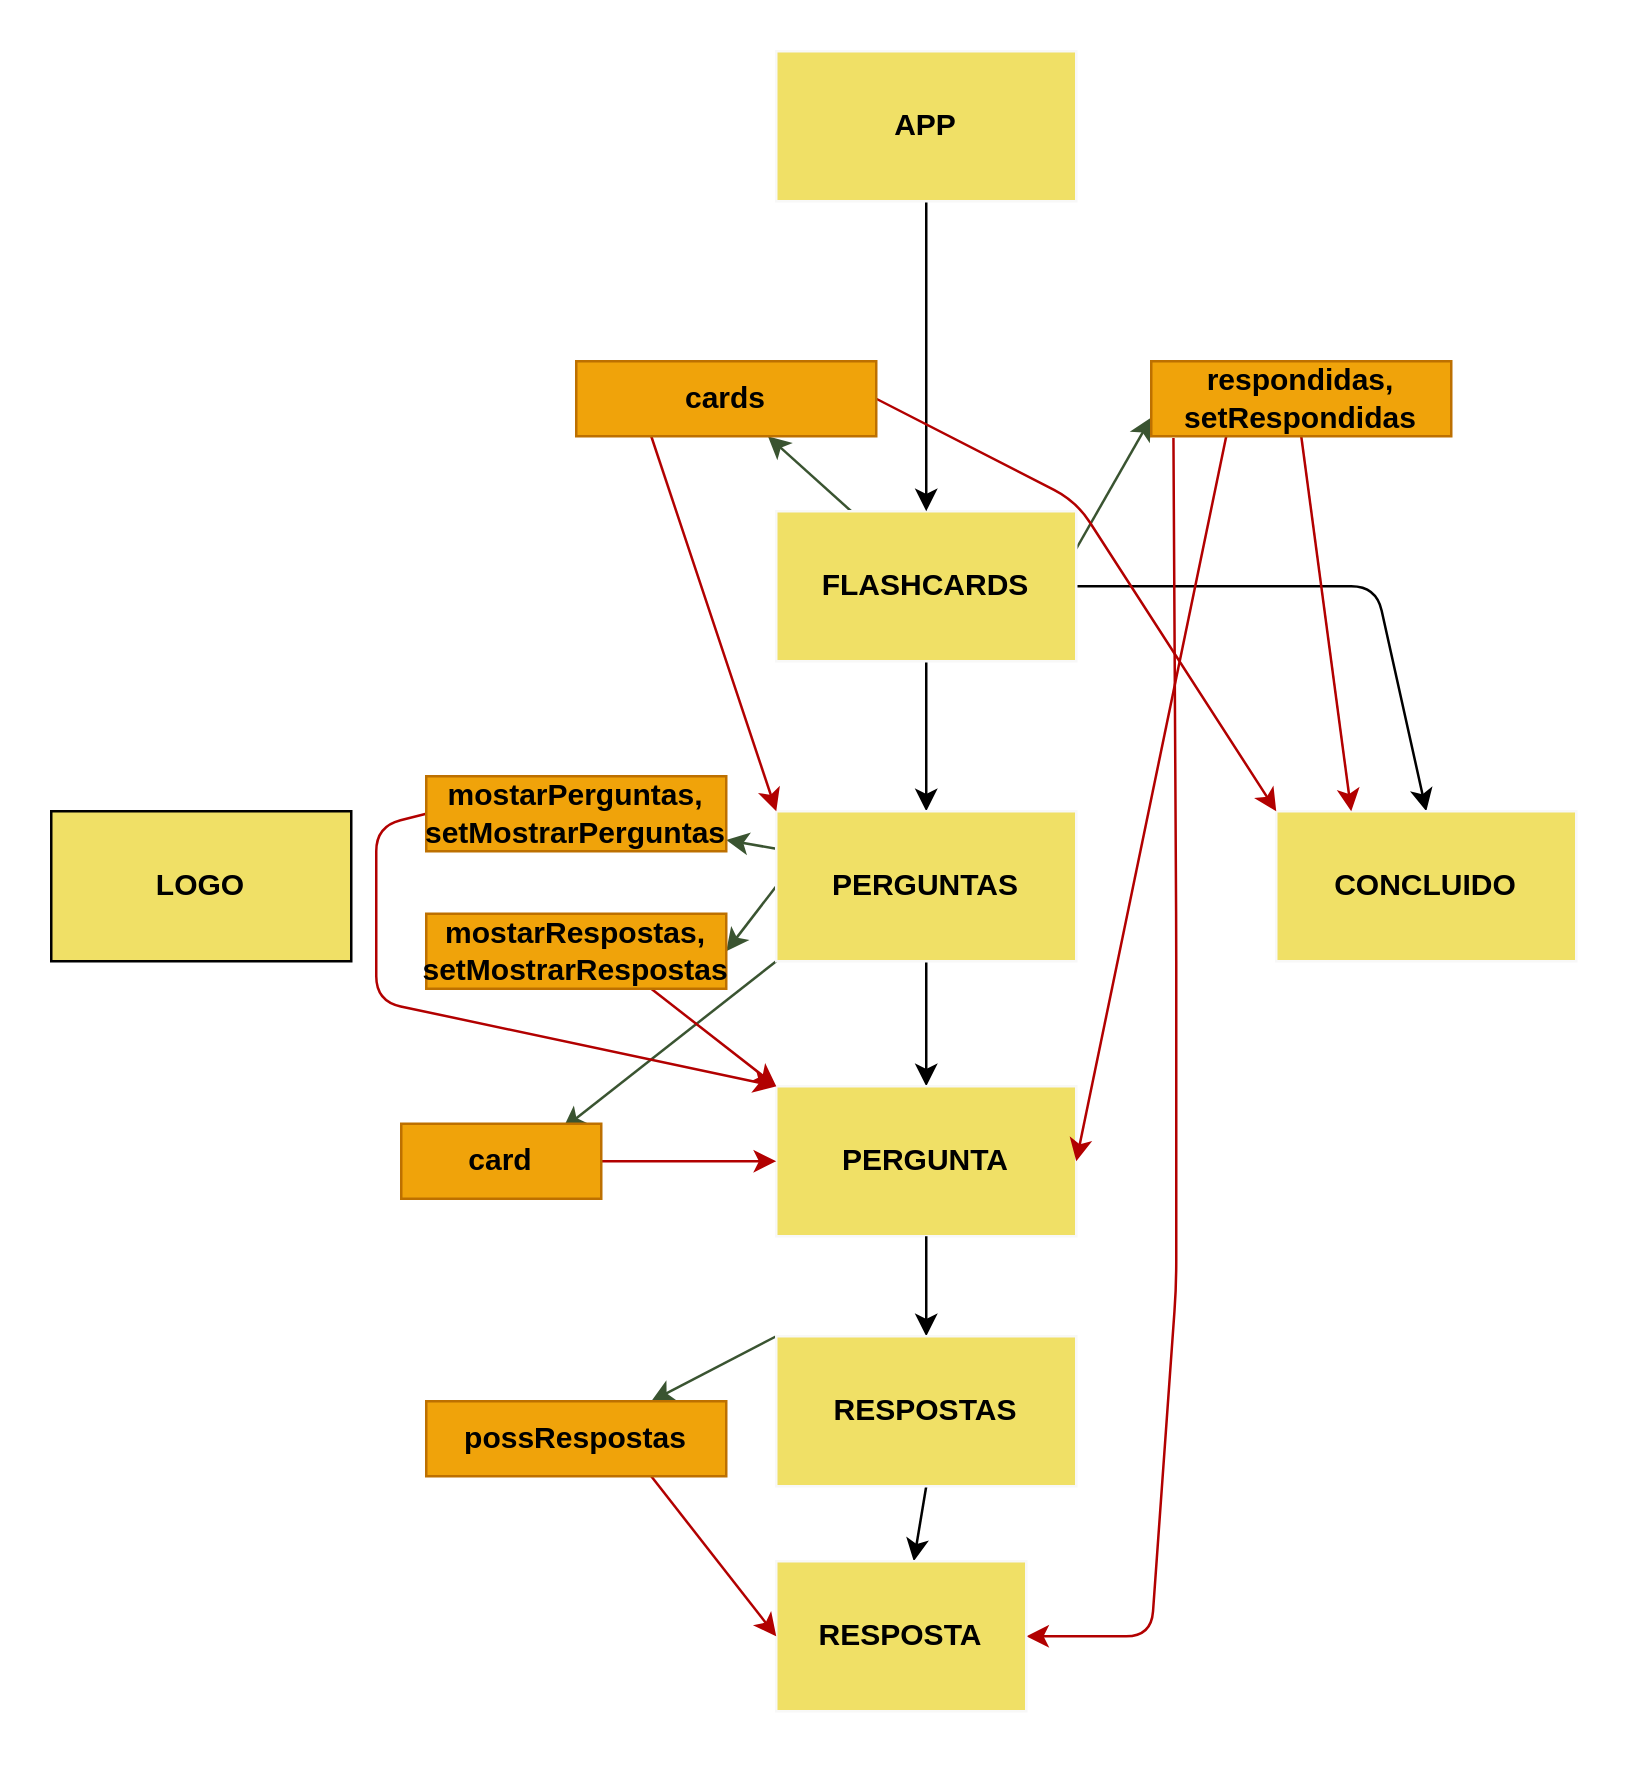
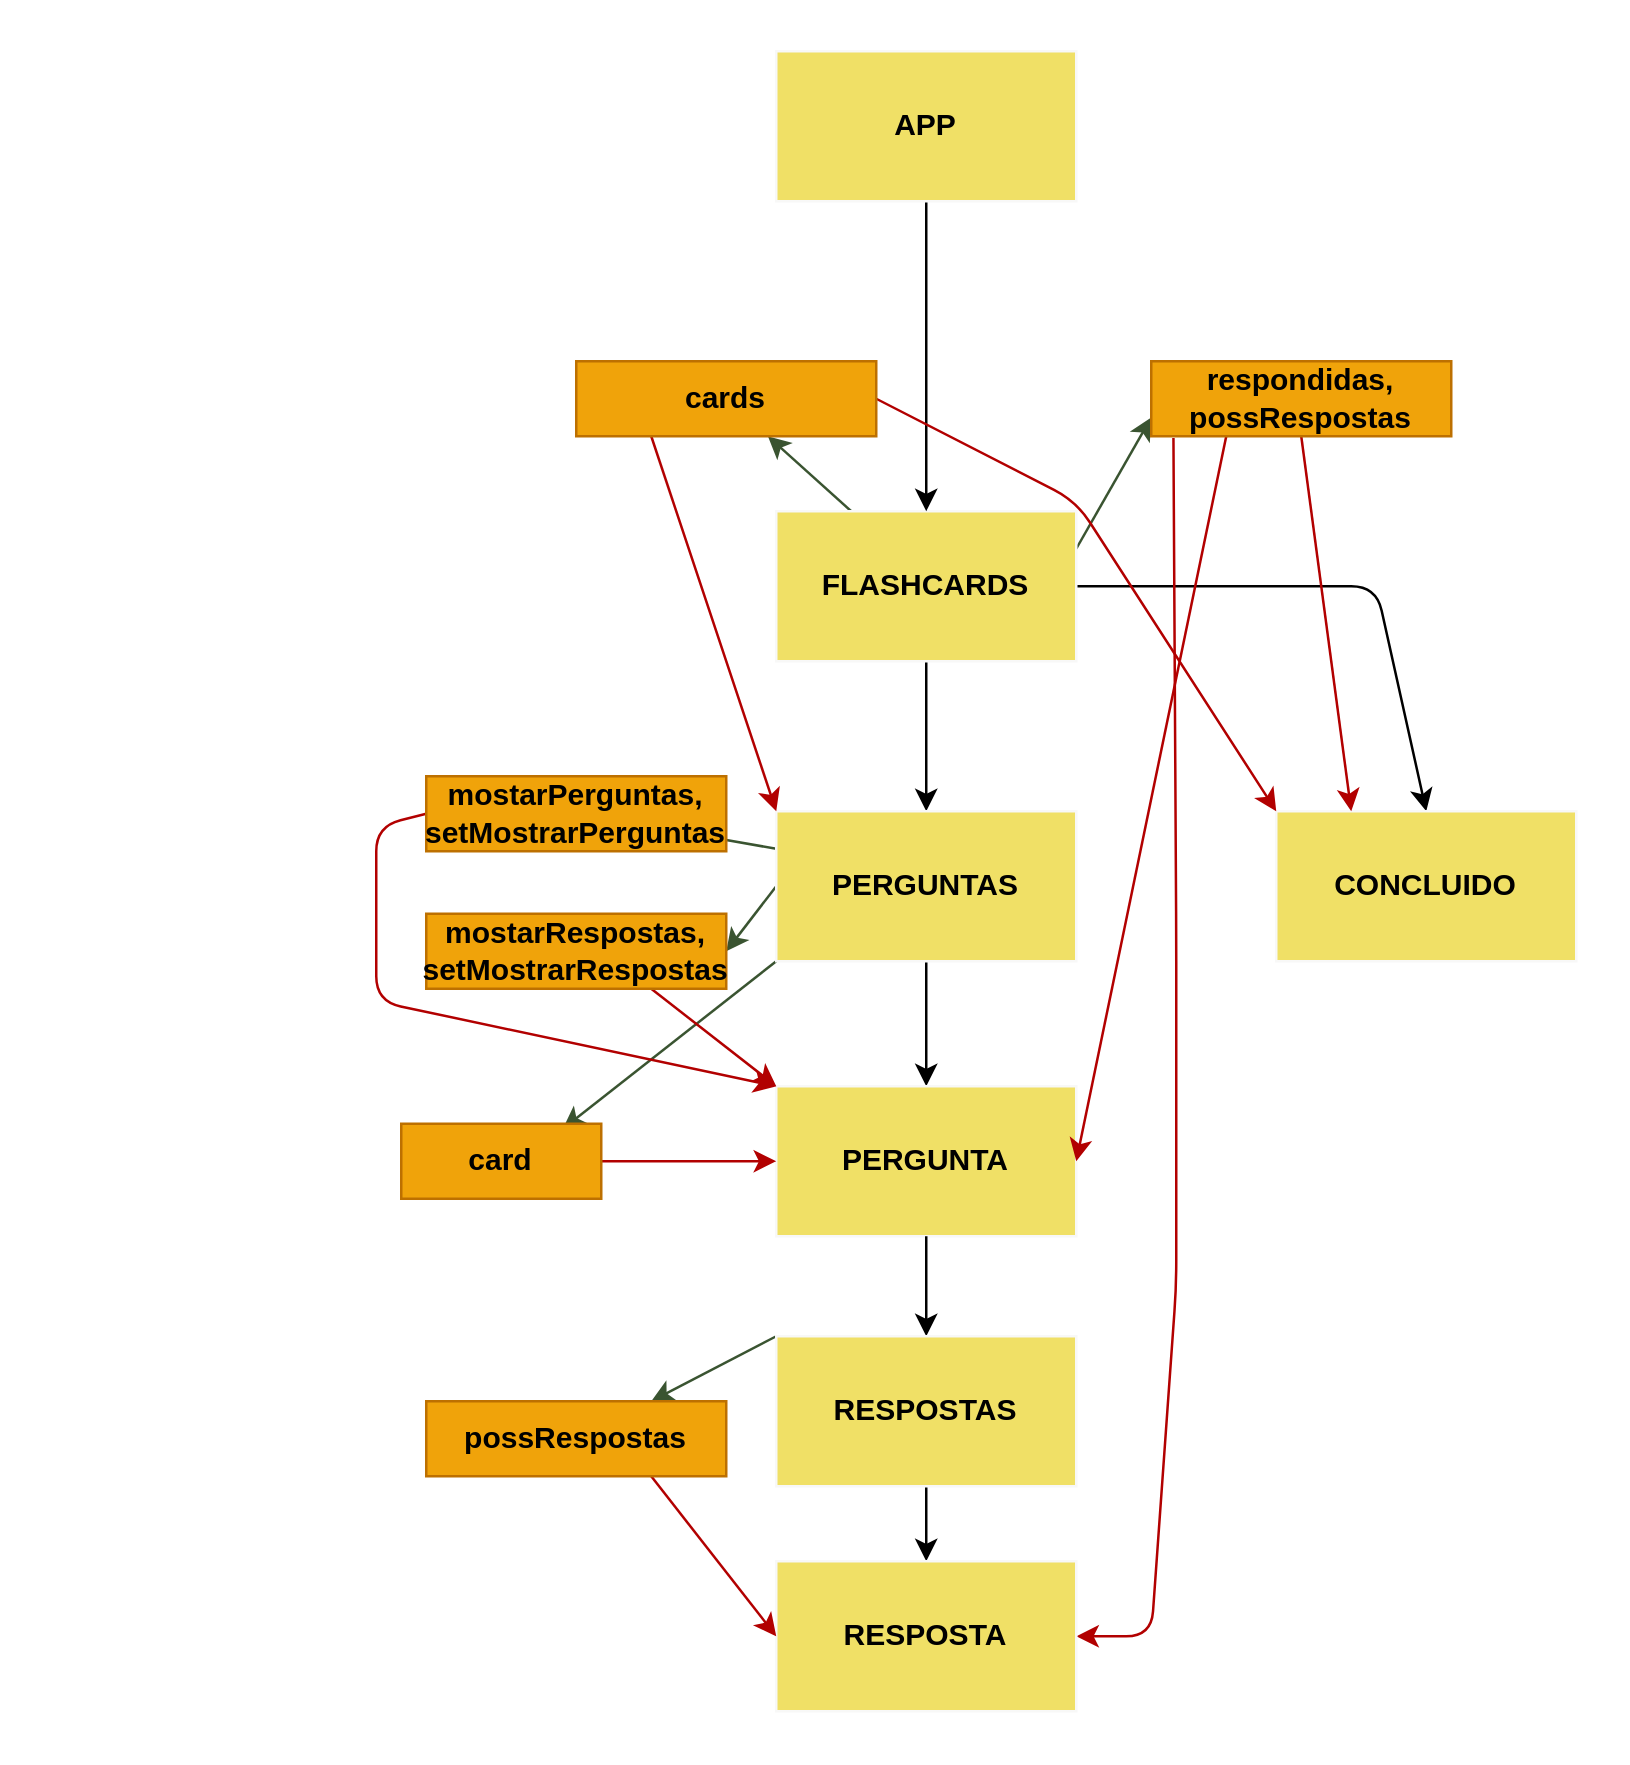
  <mxCell id="0" />
  <mxCell id="1" parent="0" />
  <mxCell id="2" style="edgeStyle=none;html=1;exitX=1;exitY=0.5;exitDx=0;exitDy=0;entryX=0.5;entryY=0;entryDx=0;entryDy=0;fontColor=#000000;" parent="1" source="6" target="14" edge="1"><mxGeometry relative="1" as="geometry"><Array as="points"><mxPoint x="550" y="234" /></Array></mxGeometry></mxCell>
  <mxCell id="3" style="edgeStyle=none;html=1;exitX=1;exitY=0.25;exitDx=0;exitDy=0;entryX=0;entryY=0.75;entryDx=0;entryDy=0;fontColor=#000000;fillColor=#6d8764;strokeColor=#3A5431;" parent="1" source="6" target="18" edge="1"><mxGeometry relative="1" as="geometry" /></mxCell>
  <mxCell id="4" style="edgeStyle=none;html=1;exitX=0.5;exitY=1;exitDx=0;exitDy=0;fontColor=#000000;" parent="1" source="6" target="12" edge="1"><mxGeometry relative="1" as="geometry" /></mxCell>
  <mxCell id="5" style="edgeStyle=none;html=1;exitX=0.25;exitY=0;exitDx=0;exitDy=0;fillColor=#6d8764;strokeColor=#3A5431;" edge="1" parent="1" source="6" target="28"><mxGeometry relative="1" as="geometry" /></mxCell>
  <mxCell id="6" value="FLASHCARDS" style="rounded=0;whiteSpace=wrap;html=1;fillColor=#f0e066;fontColor=#000000;strokeColor=#f8f8f7;gradientColor=none;fontStyle=1" parent="1" vertex="1"><mxGeometry x="310" y="204" width="120" height="60" as="geometry" /></mxCell>
- <mxCell id="7" value="LOGO" style="rounded=0;whiteSpace=wrap;html=1;fillColor=#f0e066;gradientColor=none;fontColor=#000000;fontStyle=1" parent="1" vertex="1"><mxGeometry x="20" y="324" width="120" height="60" as="geometry" /></mxCell>
  <mxCell id="8" style="edgeStyle=none;html=1;exitX=0.5;exitY=1;exitDx=0;exitDy=0;fontColor=#000000;" parent="1" source="12" target="13" edge="1"><mxGeometry relative="1" as="geometry" /></mxCell>
  <mxCell id="9" style="edgeStyle=none;html=1;exitX=0;exitY=1;exitDx=0;exitDy=0;entryX=0.808;entryY=0.067;entryDx=0;entryDy=0;entryPerimeter=0;fillColor=#6d8764;strokeColor=#3A5431;" edge="1" parent="1" source="12" target="30"><mxGeometry relative="1" as="geometry" /></mxCell>
- <mxCell id="10" style="edgeStyle=none;html=1;exitX=0;exitY=0.25;exitDx=0;exitDy=0;fillColor=#6d8764;strokeColor=#3A5431;" edge="1" parent="1" source="12" target="34"><mxGeometry relative="1" as="geometry" /></mxCell>
+ <mxCell id="10" style="edgeStyle=none;html=1;exitX=0;exitY=0.25;exitDx=0;exitDy=0;fillColor=#6d8764;strokeColor=#3A5431;endArrow=none;" edge="1" parent="1" source="12" target="34"><mxGeometry relative="1" as="geometry" /></mxCell>
  <mxCell id="11" style="edgeStyle=none;html=1;exitX=0;exitY=0.5;exitDx=0;exitDy=0;entryX=1;entryY=0.5;entryDx=0;entryDy=0;fillColor=#6d8764;strokeColor=#3A5431;" edge="1" parent="1" source="12" target="36"><mxGeometry relative="1" as="geometry" /></mxCell>
  <mxCell id="12" value="PERGUNTAS" style="rounded=0;whiteSpace=wrap;html=1;strokeColor=#f8f8f7;fontColor=#000000;fillColor=#f0e066;gradientColor=none;fontStyle=1" parent="1" vertex="1"><mxGeometry x="310" y="324" width="120" height="60" as="geometry" /></mxCell>
  <mxCell id="13" value="PERGUNTA" style="rounded=0;whiteSpace=wrap;html=1;strokeColor=#f8f8f7;fontColor=#000000;fillColor=#f0e066;gradientColor=none;fontStyle=1" parent="1" vertex="1"><mxGeometry x="310" y="434" width="120" height="60" as="geometry" /></mxCell>
  <mxCell id="14" value="CONCLUIDO" style="rounded=0;whiteSpace=wrap;html=1;strokeColor=#f8f8f7;fontColor=#000000;fillColor=#f0e066;gradientColor=none;fontStyle=1" parent="1" vertex="1"><mxGeometry x="510" y="324" width="120" height="60" as="geometry" /></mxCell>
  <mxCell id="15" style="edgeStyle=none;html=1;exitX=0.5;exitY=1;exitDx=0;exitDy=0;entryX=0.25;entryY=0;entryDx=0;entryDy=0;fontColor=#000000;fillColor=#e51400;strokeColor=#B20000;" parent="1" source="18" target="14" edge="1"><mxGeometry relative="1" as="geometry" /></mxCell>
  <mxCell id="16" style="edgeStyle=none;html=1;exitX=0.074;exitY=1.022;exitDx=0;exitDy=0;entryX=1;entryY=0.5;entryDx=0;entryDy=0;fontColor=#000000;fillColor=#e51400;strokeColor=#B20000;exitPerimeter=0;" parent="1" source="18" target="23" edge="1"><mxGeometry relative="1" as="geometry"><Array as="points"><mxPoint x="470" y="374" /><mxPoint x="470" y="514" /><mxPoint x="460" y="654" /></Array></mxGeometry></mxCell>
  <mxCell id="17" style="edgeStyle=none;html=1;exitX=0.25;exitY=1;exitDx=0;exitDy=0;entryX=1;entryY=0.5;entryDx=0;entryDy=0;fontColor=#000000;fillColor=#e51400;strokeColor=#B20000;" parent="1" source="18" target="13" edge="1"><mxGeometry relative="1" as="geometry" /></mxCell>
- <mxCell id="18" value="respondidas, setRespondidas" style="rounded=0;whiteSpace=wrap;html=1;strokeColor=#BD7000;fontColor=#000000;fillColor=#f0a30a;fontStyle=1" parent="1" vertex="1"><mxGeometry x="460" y="144" width="120" height="30" as="geometry" /></mxCell>
+ <mxCell id="18" value="respondidas, possRespostas" style="rounded=0;whiteSpace=wrap;html=1;strokeColor=#BD7000;fontColor=#000000;fillColor=#f0a30a;fontStyle=1" parent="1" vertex="1"><mxGeometry x="460" y="144" width="120" height="30" as="geometry" /></mxCell>
  <mxCell id="19" style="edgeStyle=none;html=1;exitX=0.5;exitY=1;exitDx=0;exitDy=0;entryX=0.5;entryY=0;entryDx=0;entryDy=0;fontColor=#000000;" parent="1" source="13" target="22" edge="1"><mxGeometry relative="1" as="geometry"><mxPoint x="450" y="484" as="sourcePoint" /></mxGeometry></mxCell>
  <mxCell id="20" style="edgeStyle=none;html=1;exitX=0.5;exitY=1;exitDx=0;exitDy=0;fontColor=#000000;" parent="1" source="22" target="23" edge="1"><mxGeometry relative="1" as="geometry" /></mxCell>
  <mxCell id="21" style="edgeStyle=none;html=1;exitX=0;exitY=0;exitDx=0;exitDy=0;entryX=0.75;entryY=0;entryDx=0;entryDy=0;fillColor=#6d8764;strokeColor=#3A5431;" edge="1" parent="1" source="22" target="32"><mxGeometry relative="1" as="geometry" /></mxCell>
  <mxCell id="22" value="RESPOSTAS" style="rounded=0;whiteSpace=wrap;html=1;strokeColor=#f8f8f7;fontColor=#000000;fillColor=#f0e066;gradientColor=none;fontStyle=1" parent="1" vertex="1"><mxGeometry x="310" y="534" width="120" height="60" as="geometry" /></mxCell>
- <mxCell id="23" value="RESPOSTA" style="rounded=0;whiteSpace=wrap;html=1;strokeColor=#f8f8f7;fontColor=#000000;fillColor=#f0e066;gradientColor=none;fontStyle=1" parent="1" vertex="1"><mxGeometry x="310" y="624" width="100" height="60" as="geometry" /></mxCell>
+ <mxCell id="23" value="RESPOSTA" style="rounded=0;whiteSpace=wrap;html=1;strokeColor=#f8f8f7;fontColor=#000000;fillColor=#f0e066;gradientColor=none;fontStyle=1" parent="1" vertex="1"><mxGeometry x="310" y="624" width="120" height="60" as="geometry" /></mxCell>
  <mxCell id="24" style="edgeStyle=none;html=1;exitX=0.5;exitY=1;exitDx=0;exitDy=0;entryX=0.5;entryY=0;entryDx=0;entryDy=0;fontColor=#000000;" parent="1" source="25" target="6" edge="1"><mxGeometry relative="1" as="geometry" /></mxCell>
  <mxCell id="25" value="APP" style="rounded=0;whiteSpace=wrap;html=1;fillColor=#f0e066;fontColor=#000000;strokeColor=#f8f8f7;gradientColor=none;fontStyle=1" parent="1" vertex="1"><mxGeometry x="310" y="20" width="120" height="60" as="geometry" /></mxCell>
  <mxCell id="26" style="edgeStyle=none;html=1;exitX=0.25;exitY=1;exitDx=0;exitDy=0;entryX=0;entryY=0;entryDx=0;entryDy=0;fillColor=#e51400;strokeColor=#B20000;" edge="1" parent="1" source="28" target="12"><mxGeometry relative="1" as="geometry" /></mxCell>
  <mxCell id="27" style="edgeStyle=none;html=1;exitX=1;exitY=0.5;exitDx=0;exitDy=0;entryX=0;entryY=0;entryDx=0;entryDy=0;fillColor=#e51400;strokeColor=#B20000;" edge="1" parent="1" source="28" target="14"><mxGeometry relative="1" as="geometry"><Array as="points"><mxPoint x="430" y="200" /></Array></mxGeometry></mxCell>
  <mxCell id="28" value="cards" style="rounded=0;whiteSpace=wrap;html=1;strokeColor=#BD7000;fontColor=#000000;fillColor=#f0a30a;fontStyle=1" parent="1" vertex="1"><mxGeometry x="230" y="144" width="120" height="30" as="geometry" /></mxCell>
  <mxCell id="29" style="edgeStyle=none;html=1;exitX=1;exitY=0.5;exitDx=0;exitDy=0;entryX=0;entryY=0.5;entryDx=0;entryDy=0;fontColor=#000000;fillColor=#e51400;strokeColor=#B20000;" parent="1" source="30" target="13" edge="1"><mxGeometry relative="1" as="geometry" /></mxCell>
  <mxCell id="30" value="card" style="rounded=0;whiteSpace=wrap;html=1;strokeColor=#BD7000;fontColor=#000000;fillColor=#f0a30a;fontStyle=1" parent="1" vertex="1"><mxGeometry x="160" y="449" width="80" height="30" as="geometry" /></mxCell>
  <mxCell id="31" style="edgeStyle=none;html=1;exitX=0.75;exitY=1;exitDx=0;exitDy=0;entryX=0;entryY=0.5;entryDx=0;entryDy=0;fillColor=#e51400;strokeColor=#B20000;" edge="1" parent="1" source="32" target="23"><mxGeometry relative="1" as="geometry" /></mxCell>
  <mxCell id="32" value="possRespostas" style="rounded=0;whiteSpace=wrap;html=1;strokeColor=#BD7000;fontColor=#000000;fillColor=#f0a30a;fontStyle=1" vertex="1" parent="1"><mxGeometry x="170" y="560" width="120" height="30" as="geometry" /></mxCell>
  <mxCell id="33" style="edgeStyle=none;html=1;exitX=0;exitY=0.5;exitDx=0;exitDy=0;entryX=0;entryY=0;entryDx=0;entryDy=0;fillColor=#e51400;strokeColor=#B20000;" edge="1" parent="1" source="34" target="13"><mxGeometry relative="1" as="geometry"><Array as="points"><mxPoint x="150" y="330" /><mxPoint x="150" y="400" /></Array></mxGeometry></mxCell>
  <mxCell id="34" value="mostarPerguntas,&lt;br&gt;setMostrarPerguntas" style="rounded=0;whiteSpace=wrap;html=1;strokeColor=#BD7000;fontColor=#000000;fillColor=#f0a30a;fontStyle=1" vertex="1" parent="1"><mxGeometry x="170" y="310" width="120" height="30" as="geometry" /></mxCell>
  <mxCell id="35" style="edgeStyle=none;html=1;exitX=0.75;exitY=1;exitDx=0;exitDy=0;entryX=0;entryY=0;entryDx=0;entryDy=0;fillColor=#e51400;strokeColor=#B20000;" edge="1" parent="1" source="36" target="13"><mxGeometry relative="1" as="geometry" /></mxCell>
  <mxCell id="36" value="mostarRespostas,&lt;br&gt;setMostrarRespostas" style="rounded=0;whiteSpace=wrap;html=1;strokeColor=#BD7000;fontColor=#000000;fillColor=#f0a30a;fontStyle=1" vertex="1" parent="1"><mxGeometry x="170" y="365" width="120" height="30" as="geometry" /></mxCell>
